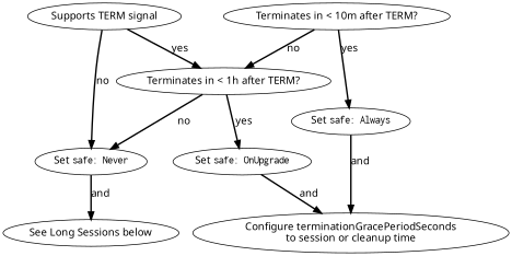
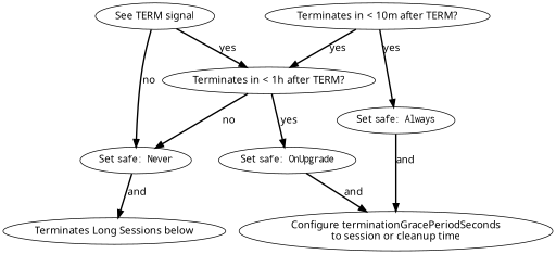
  digraph {
    fontname="Noto Sans"
    ordering=out
    node [fontname="Noto Sans"]
    edge [fontname="Noto Sans" penwidth=2]
-   n1 [label="Supports TERM signal"]
+   n1 [label="See TERM signal"]
    n2 [label=<Set <font face="courier">safe: Never</font>>]
    n3 [label="Terminates in < 1h after TERM?"]
    n4 [label="Terminates in < 10m after TERM?"]
    n5 [label=<Set <font face="courier">safe: Always</font>>]
-   n6 [label="See Long Sessions below"]
+   n6 [label="Terminates Long Sessions below"]
    n7 [label=<Set <font face="courier">safe: OnUpgrade</font>>]
    n8 [label="Configure terminationGracePeriodSeconds\nto session or cleanup time"]
    n1 -> n2 [label=no]
    n1 -> n3 [label=yes]
    n2 -> n6 [label=and]
    n3 -> n2 [label=no]
    n3 -> n7 [label=yes]
-   n4 -> n3 [label=no]
+   n4 -> n3 [label=yes]
    n4 -> n5 [label=yes]
    n5 -> n8 [label=and]
    n7 -> n8 [label=and]
  }
